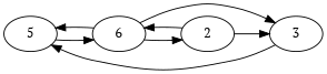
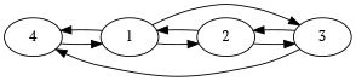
  digraph {
    fontname="PT Serif"
    rankdir=LR
    node [fontname="PT Serif"]
    edge [fontname="PT Serif"]
-   4 [lable=4 label=5]
-   1 [lable=1 label=6]
+   4 [lable=4]
+   1 [lable=1]
    3 [lable=3]
    2 [lable=2]
    4 -> 1
    1 -> 4
    1 -> 3
    1 -> 2
    3 -> 4
+   3 -> 2
    2 -> 1
    2 -> 3
  }
